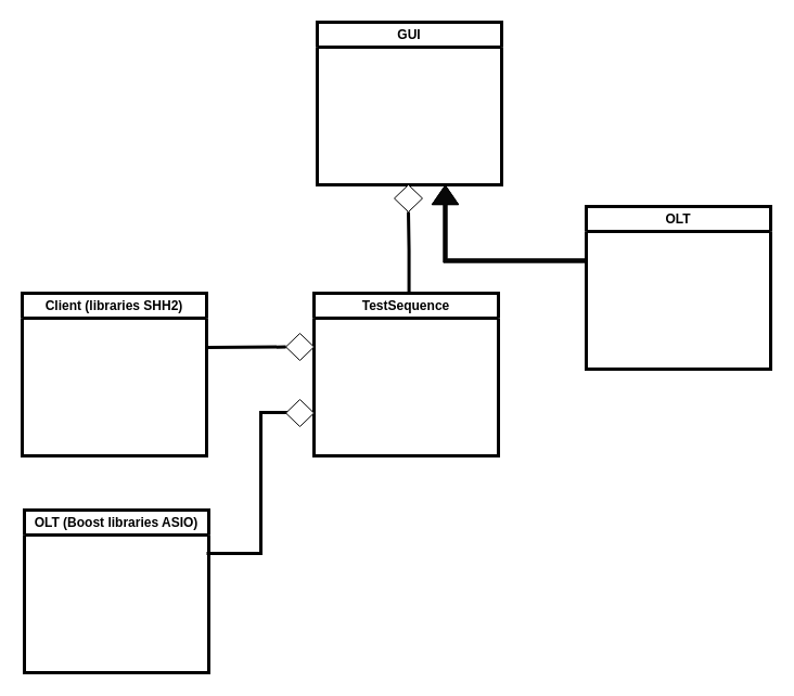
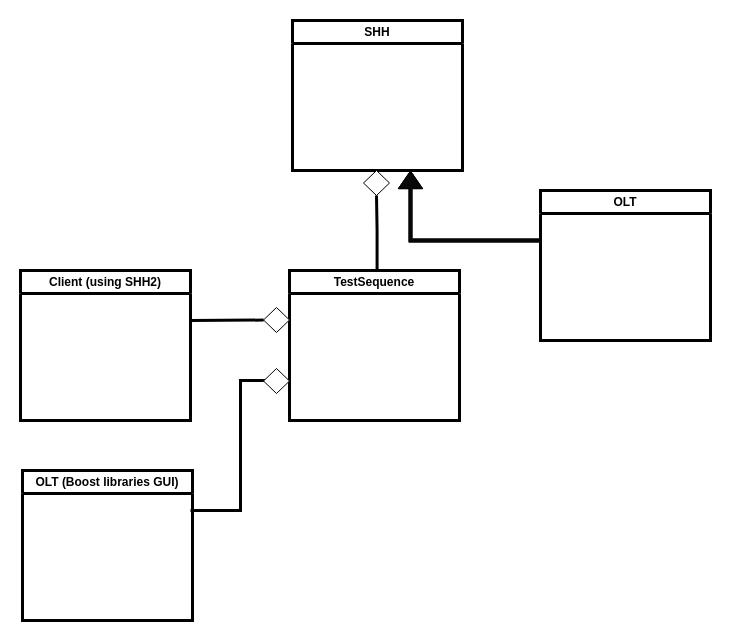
  <mxCell id="0" />
  <mxCell id="1" parent="0" />
- <mxCell id="2" value="GUI" style="swimlane;whiteSpace=wrap;html=1;strokeWidth=3;" vertex="1" parent="1"><mxGeometry x="292" y="20" width="170" height="150" as="geometry" /></mxCell>
+ <mxCell id="2" value="SHH" style="swimlane;whiteSpace=wrap;html=1;strokeWidth=3;" vertex="1" parent="1"><mxGeometry x="292" y="20" width="170" height="150" as="geometry" /></mxCell>
  <mxCell id="3" value="TestSequence" style="swimlane;whiteSpace=wrap;html=1;strokeWidth=3;" vertex="1" parent="1"><mxGeometry x="289" y="270" width="170" height="150" as="geometry" /></mxCell>
- <mxCell id="4" value="Client (libraries SHH2)" style="swimlane;whiteSpace=wrap;html=1;strokeWidth=3;" vertex="1" parent="1"><mxGeometry x="20" y="270" width="170" height="150" as="geometry" /></mxCell>
- <mxCell id="5" value="OLT (Boost libraries ASIO)" style="swimlane;whiteSpace=wrap;html=1;startSize=23;strokeWidth=3;" vertex="1" parent="1"><mxGeometry x="22" y="470" width="170" height="150" as="geometry" /></mxCell>
+ <mxCell id="4" value="Client (using SHH2)" style="swimlane;whiteSpace=wrap;html=1;strokeWidth=3;" vertex="1" parent="1"><mxGeometry x="20" y="270" width="170" height="150" as="geometry" /></mxCell>
+ <mxCell id="5" value="OLT (Boost libraries GUI)" style="swimlane;whiteSpace=wrap;html=1;startSize=23;strokeWidth=3;" vertex="1" parent="1"><mxGeometry x="22" y="470" width="170" height="150" as="geometry" /></mxCell>
  <mxCell id="6" value="" style="endArrow=none;html=1;rounded=0;" edge="1" parent="1" source="10"><mxGeometry width="50" height="50" relative="1" as="geometry"><mxPoint x="190" y="320" as="sourcePoint" /><mxPoint x="290" y="320" as="targetPoint" /><Array as="points"><mxPoint x="210" y="320" /></Array></mxGeometry></mxCell>
  <mxCell id="7" value="" style="endArrow=none;html=1;rounded=0;strokeWidth=3;" edge="1" parent="1"><mxGeometry width="50" height="50" relative="1" as="geometry"><mxPoint x="190" y="510" as="sourcePoint" /><mxPoint x="290" y="380" as="targetPoint" /><Array as="points"><mxPoint x="240" y="510" /><mxPoint x="240" y="380" /><mxPoint x="270" y="380" /></Array></mxGeometry></mxCell>
  <mxCell id="8" value="" style="rhombus;whiteSpace=wrap;html=1;fillColor=#FFFFFF;" vertex="1" parent="1"><mxGeometry x="263" y="368" width="26" height="25" as="geometry" /></mxCell>
  <mxCell id="9" value="" style="endArrow=none;html=1;rounded=0;strokeWidth=3;" edge="1" parent="1" target="10"><mxGeometry width="50" height="50" relative="1" as="geometry"><mxPoint x="190" y="320" as="sourcePoint" /><mxPoint x="290" y="320" as="targetPoint" /><Array as="points" /></mxGeometry></mxCell>
  <mxCell id="10" value="" style="rhombus;whiteSpace=wrap;html=1;fillColor=#FFFFFF;" vertex="1" parent="1"><mxGeometry x="263" y="307" width="26" height="25" as="geometry" /></mxCell>
  <mxCell id="11" value="" style="endArrow=none;html=1;rounded=0;strokeWidth=3;entryX=0.5;entryY=1;entryDx=0;entryDy=0;" edge="1" parent="1" target="12"><mxGeometry width="50" height="50" relative="1" as="geometry"><mxPoint x="376.58" y="270" as="sourcePoint" /><mxPoint x="377" y="200" as="targetPoint" /><Array as="points"><mxPoint x="376.58" y="230" /></Array></mxGeometry></mxCell>
  <mxCell id="12" value="" style="rhombus;whiteSpace=wrap;html=1;fillColor=#FFFFFF;" vertex="1" parent="1"><mxGeometry x="363" y="170" width="26" height="25" as="geometry" /></mxCell>
  <mxCell id="13" value="OLT" style="swimlane;whiteSpace=wrap;html=1;strokeWidth=3;" vertex="1" parent="1"><mxGeometry x="540" y="190" width="170" height="150" as="geometry" /></mxCell>
  <mxCell id="14" value="" style="shape=flexArrow;endArrow=classic;html=1;rounded=0;width=3.333;endSize=5.558;fillColor=#080808;" edge="1" parent="1"><mxGeometry width="50" height="50" relative="1" as="geometry"><mxPoint x="540" y="240" as="sourcePoint" /><mxPoint x="410" y="170" as="targetPoint" /><Array as="points"><mxPoint x="410" y="240" /></Array></mxGeometry></mxCell>
